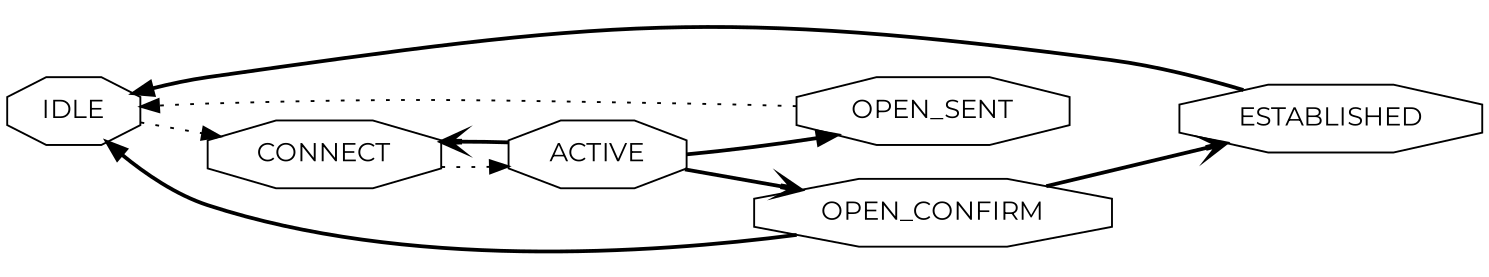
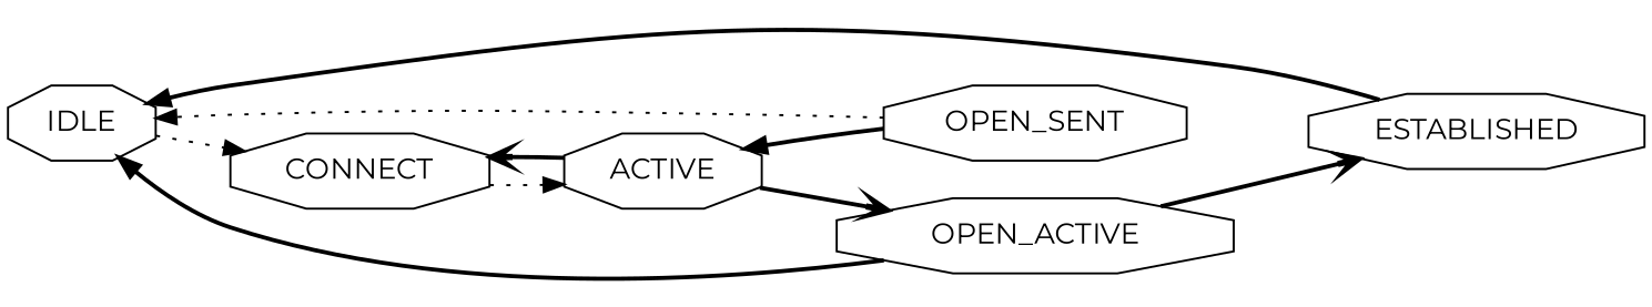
  digraph {
    fontname=Montserrat
    rankdir=LR
    node [fontname=Montserrat shape=octagon]
    edge [arrowhead=normal fontname=Montserrat style=bold]
    IDLE
    CONNECT
    ACTIVE
    OPEN_SENT
-   OPEN_CONFIRM
+   OPEN_CONFIRM [label=OPEN_ACTIVE]
    ESTABLISHED
    IDLE -> CONNECT [style=dotted]
    CONNECT -> ACTIVE [style=dotted]
    ACTIVE -> CONNECT [arrowhead=vee]
-   ACTIVE -> OPEN_SENT
+   OPEN_SENT -> ACTIVE
    ACTIVE -> OPEN_CONFIRM [arrowhead=vee]
    OPEN_SENT -> IDLE [style=dotted]
    OPEN_CONFIRM -> IDLE
    OPEN_CONFIRM -> ESTABLISHED [arrowhead=vee]
    ESTABLISHED -> IDLE
  }
